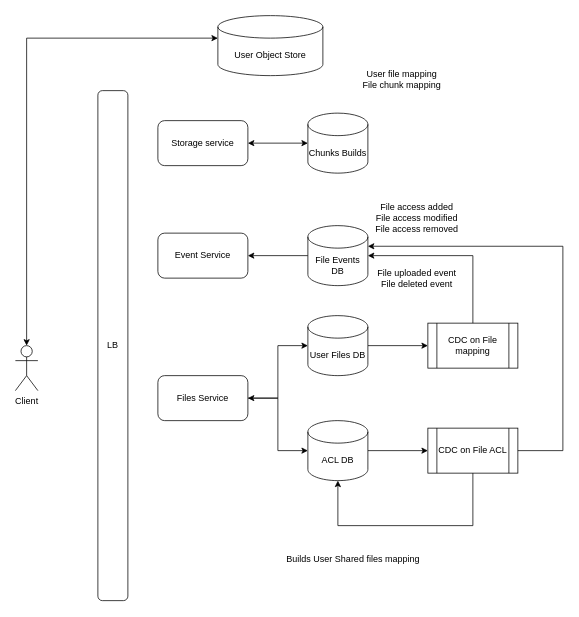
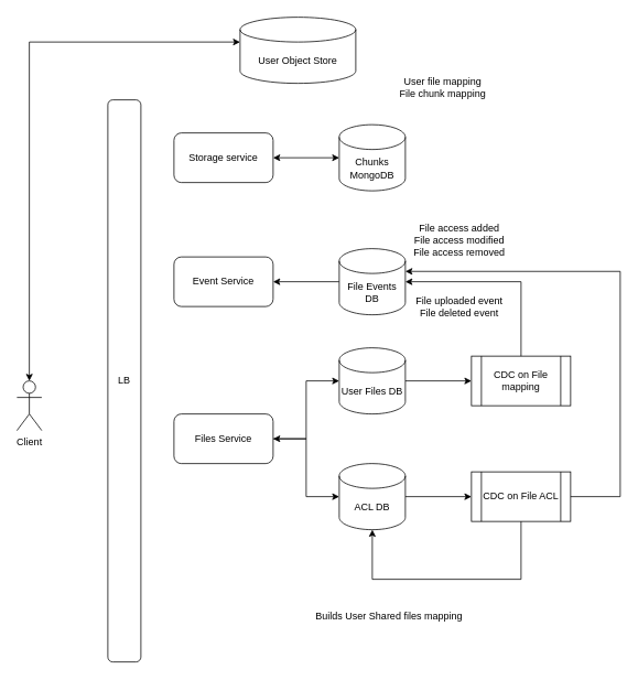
  <mxCell id="0" />
  <mxCell id="1" parent="0" />
  <mxCell id="2" value="Client" style="shape=umlActor;verticalLabelPosition=bottom;verticalAlign=top;html=1;outlineConnect=0;" parent="1" vertex="1"><mxGeometry x="20" y="460" width="30" height="60" as="geometry" /></mxCell>
  <mxCell id="3" value="LB" style="rounded=1;whiteSpace=wrap;html=1;" parent="1" vertex="1"><mxGeometry x="130" y="120" width="40" height="680" as="geometry" /></mxCell>
  <mxCell id="4" value="User Object Store" style="shape=cylinder3;whiteSpace=wrap;html=1;boundedLbl=1;backgroundOutline=1;size=15;" parent="1" vertex="1"><mxGeometry x="290" y="20" width="140" height="80" as="geometry" /></mxCell>
  <mxCell id="5" style="edgeStyle=orthogonalEdgeStyle;rounded=0;orthogonalLoop=1;jettySize=auto;html=1;entryX=0.5;entryY=0;entryDx=0;entryDy=0;entryPerimeter=0;startArrow=classic;startFill=1;" parent="1" source="4" target="2" edge="1"><mxGeometry relative="1" as="geometry"><Array as="points"><mxPoint x="35" y="50" /></Array></mxGeometry></mxCell>
  <mxCell id="6" value="Storage service" style="rounded=1;whiteSpace=wrap;html=1;" vertex="1" parent="1"><mxGeometry x="210" y="160" width="120" height="60" as="geometry" /></mxCell>
  <mxCell id="7" style="edgeStyle=orthogonalEdgeStyle;rounded=0;orthogonalLoop=1;jettySize=auto;html=1;entryX=0;entryY=0.5;entryDx=0;entryDy=0;exitX=1;exitY=0.5;exitDx=0;exitDy=0;exitPerimeter=0;" edge="1" parent="1" source="19" target="11"><mxGeometry relative="1" as="geometry" /></mxCell>
- <mxCell id="8" value="Chunks Builds" style="shape=cylinder3;whiteSpace=wrap;html=1;boundedLbl=1;backgroundOutline=1;size=15;" vertex="1" parent="1"><mxGeometry x="410" y="150" width="80" height="80" as="geometry" /></mxCell>
+ <mxCell id="8" value="Chunks MongoDB" style="shape=cylinder3;whiteSpace=wrap;html=1;boundedLbl=1;backgroundOutline=1;size=15;" vertex="1" parent="1"><mxGeometry x="410" y="150" width="80" height="80" as="geometry" /></mxCell>
  <mxCell id="9" style="edgeStyle=orthogonalEdgeStyle;rounded=0;orthogonalLoop=1;jettySize=auto;html=1;entryX=0;entryY=0.5;entryDx=0;entryDy=0;entryPerimeter=0;startArrow=classic;startFill=1;" edge="1" parent="1" source="6" target="8"><mxGeometry relative="1" as="geometry" /></mxCell>
  <mxCell id="10" value="&lt;div&gt;User file mapping&lt;/div&gt;&lt;div&gt;File chunk mapping&lt;/div&gt;" style="text;html=1;align=center;verticalAlign=middle;resizable=0;points=[];autosize=1;strokeColor=none;fillColor=none;" vertex="1" parent="1"><mxGeometry x="470" y="85" width="130" height="40" as="geometry" /></mxCell>
  <mxCell id="11" value="CDC on File ACL" style="shape=process;whiteSpace=wrap;html=1;backgroundOutline=1;" vertex="1" parent="1"><mxGeometry x="570" y="570" width="120" height="60" as="geometry" /></mxCell>
  <mxCell id="12" style="edgeStyle=orthogonalEdgeStyle;rounded=0;orthogonalLoop=1;jettySize=auto;html=1;entryX=0.5;entryY=1;entryDx=0;entryDy=0;entryPerimeter=0;exitX=0.5;exitY=1;exitDx=0;exitDy=0;" edge="1" parent="1" source="11" target="19"><mxGeometry relative="1" as="geometry"><mxPoint x="440" y="290" as="targetPoint" /><mxPoint x="570" y="690" as="sourcePoint" /><Array as="points"><mxPoint x="630" y="700" /><mxPoint x="450" y="700" /></Array></mxGeometry></mxCell>
  <mxCell id="13" value="Builds User Shared files mapping" style="text;html=1;align=center;verticalAlign=middle;resizable=0;points=[];autosize=1;strokeColor=none;fillColor=none;" vertex="1" parent="1"><mxGeometry x="370" y="730" width="200" height="30" as="geometry" /></mxCell>
  <mxCell id="14" value="" style="edgeStyle=orthogonalEdgeStyle;rounded=0;orthogonalLoop=1;jettySize=auto;html=1;startArrow=classic;startFill=1;endArrow=none;" edge="1" parent="1" source="15" target="16"><mxGeometry relative="1" as="geometry" /></mxCell>
  <mxCell id="15" value="Event Service" style="rounded=1;whiteSpace=wrap;html=1;" vertex="1" parent="1"><mxGeometry x="210" y="310" width="120" height="60" as="geometry" /></mxCell>
  <mxCell id="16" value="File Events DB" style="shape=cylinder3;whiteSpace=wrap;html=1;boundedLbl=1;backgroundOutline=1;size=15;" vertex="1" parent="1"><mxGeometry x="410" y="300" width="80" height="80" as="geometry" /></mxCell>
  <mxCell id="17" value="" style="edgeStyle=orthogonalEdgeStyle;rounded=0;orthogonalLoop=1;jettySize=auto;html=1;" edge="1" parent="1" source="18" target="19"><mxGeometry relative="1" as="geometry" /></mxCell>
  <mxCell id="18" value="Files Service" style="rounded=1;whiteSpace=wrap;html=1;" vertex="1" parent="1"><mxGeometry x="210" y="500" width="120" height="60" as="geometry" /></mxCell>
  <mxCell id="19" value="ACL DB" style="shape=cylinder3;whiteSpace=wrap;html=1;boundedLbl=1;backgroundOutline=1;size=15;" vertex="1" parent="1"><mxGeometry x="410" y="560" width="80" height="80" as="geometry" /></mxCell>
  <mxCell id="20" style="edgeStyle=orthogonalEdgeStyle;rounded=0;orthogonalLoop=1;jettySize=auto;html=1;exitX=1;exitY=0.5;exitDx=0;exitDy=0;exitPerimeter=0;entryX=0;entryY=0.5;entryDx=0;entryDy=0;" edge="1" parent="1" source="21" target="23"><mxGeometry relative="1" as="geometry" /></mxCell>
  <mxCell id="21" value="User Files DB" style="shape=cylinder3;whiteSpace=wrap;html=1;boundedLbl=1;backgroundOutline=1;size=15;" vertex="1" parent="1"><mxGeometry x="410" y="420" width="80" height="80" as="geometry" /></mxCell>
  <mxCell id="22" style="edgeStyle=orthogonalEdgeStyle;rounded=0;orthogonalLoop=1;jettySize=auto;html=1;entryX=0;entryY=0.5;entryDx=0;entryDy=0;entryPerimeter=0;startArrow=classic;startFill=1;" edge="1" parent="1" source="18" target="21"><mxGeometry relative="1" as="geometry" /></mxCell>
  <mxCell id="23" value="CDC on File mapping" style="shape=process;whiteSpace=wrap;html=1;backgroundOutline=1;" vertex="1" parent="1"><mxGeometry x="570" y="430" width="120" height="60" as="geometry" /></mxCell>
  <mxCell id="24" style="edgeStyle=orthogonalEdgeStyle;rounded=0;orthogonalLoop=1;jettySize=auto;html=1;entryX=1;entryY=0.5;entryDx=0;entryDy=0;entryPerimeter=0;" edge="1" parent="1" source="23" target="16"><mxGeometry relative="1" as="geometry"><Array as="points"><mxPoint x="630" y="340" /></Array></mxGeometry></mxCell>
  <mxCell id="25" style="edgeStyle=orthogonalEdgeStyle;rounded=0;orthogonalLoop=1;jettySize=auto;html=1;entryX=1;entryY=0;entryDx=0;entryDy=27.5;entryPerimeter=0;exitX=1;exitY=0.5;exitDx=0;exitDy=0;" edge="1" parent="1" source="11" target="16"><mxGeometry relative="1" as="geometry"><mxPoint x="770" y="630" as="sourcePoint" /><Array as="points"><mxPoint x="750" y="600" /><mxPoint x="750" y="328" /></Array></mxGeometry></mxCell>
  <mxCell id="26" value="&lt;div&gt;File uploaded event&lt;/div&gt;&lt;div&gt;File deleted event&lt;/div&gt;" style="text;html=1;align=center;verticalAlign=middle;resizable=0;points=[];autosize=1;strokeColor=none;fillColor=none;" vertex="1" parent="1"><mxGeometry x="490" y="350" width="130" height="40" as="geometry" /></mxCell>
  <mxCell id="27" value="&lt;div&gt;File access added&lt;/div&gt;&lt;div&gt;File access modified&lt;/div&gt;&lt;div&gt;File access removed&lt;/div&gt;" style="text;html=1;align=center;verticalAlign=middle;resizable=0;points=[];autosize=1;strokeColor=none;fillColor=none;" vertex="1" parent="1"><mxGeometry x="490" y="260" width="130" height="60" as="geometry" /></mxCell>
